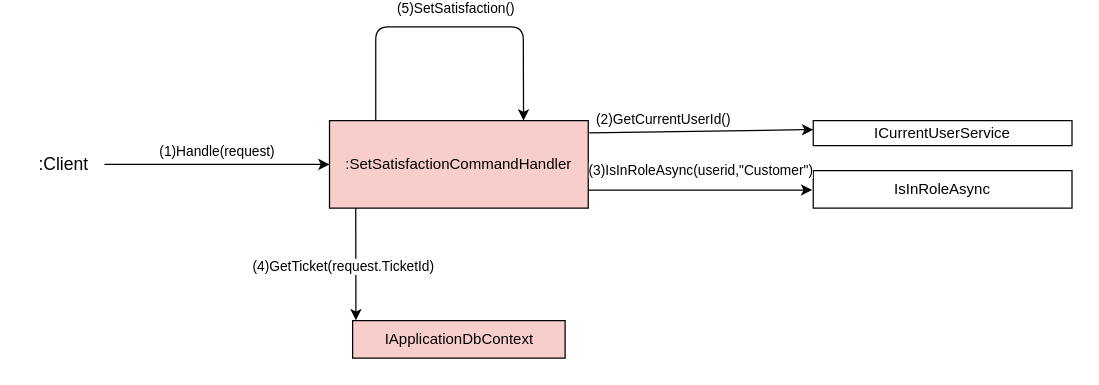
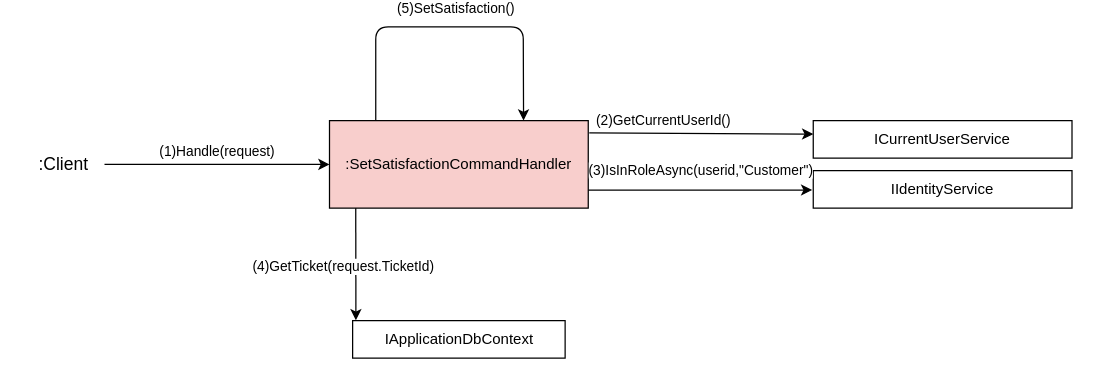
  <mxCell id="0" />
  <mxCell id="1" parent="0" />
  <mxCell id="2" value=":&lt;span&gt;SetSatisfactionCommandHandler&lt;/span&gt;" style="rounded=0;whiteSpace=wrap;html=1;fillColor=#f8cecc;" parent="1" vertex="1"><mxGeometry x="263" y="95" width="207" height="70" as="geometry" /></mxCell>
  <mxCell id="3" value="(1)Handle(request)" style="endArrow=classic;html=1;entryX=0;entryY=0.5;entryDx=0;entryDy=0;" parent="1" target="2" edge="1"><mxGeometry y="10" width="50" height="50" relative="1" as="geometry"><mxPoint x="83" y="130" as="sourcePoint" /><mxPoint x="262" y="107.08" as="targetPoint" /><mxPoint as="offset" /></mxGeometry></mxCell>
  <mxCell id="4" value=":Client" style="text;html=1;align=center;verticalAlign=middle;resizable=0;points=[];autosize=1;fontSize=14;" parent="1" vertex="1"><mxGeometry x="20" y="120" width="60" height="20" as="geometry" /></mxCell>
- <mxCell id="5" value="IApplicationDbContext" style="rounded=0;whiteSpace=wrap;html=1;fillColor=#f8cecc;" parent="1" vertex="1"><mxGeometry x="281.5" y="255" width="170" height="30" as="geometry" /></mxCell>
- <mxCell id="6" value="&lt;span&gt;ICurrentUserService&lt;/span&gt;" style="rounded=0;whiteSpace=wrap;html=1;" parent="1" vertex="1"><mxGeometry x="650" y="95" width="207" height="20" as="geometry" /></mxCell>
+ <mxCell id="5" value="IApplicationDbContext" style="rounded=0;whiteSpace=wrap;html=1;" parent="1" vertex="1"><mxGeometry x="281.5" y="255" width="170" height="30" as="geometry" /></mxCell>
+ <mxCell id="6" value="&lt;span&gt;ICurrentUserService&lt;/span&gt;" style="rounded=0;whiteSpace=wrap;html=1;" parent="1" vertex="1"><mxGeometry x="650" y="95" width="207" height="30" as="geometry" /></mxCell>
  <mxCell id="7" value="&lt;span style=&quot;color: rgb(0 , 0 , 0) ; font-family: &amp;#34;helvetica&amp;#34; ; font-size: 11px ; font-style: normal ; font-weight: 400 ; letter-spacing: normal ; text-align: center ; text-indent: 0px ; text-transform: none ; word-spacing: 0px ; background-color: rgb(255 , 255 , 255) ; display: inline ; float: none&quot;&gt;(2)GetCurrentUserId()&lt;/span&gt;" style="endArrow=classic;html=1;exitX=1.004;exitY=0.14;exitDx=0;exitDy=0;entryX=0;entryY=0.36;entryDx=0;entryDy=0;entryPerimeter=0;exitPerimeter=0;" parent="1" source="2" target="6" edge="1"><mxGeometry x="-0.34" y="10" width="50" height="50" relative="1" as="geometry"><mxPoint x="450" y="135" as="sourcePoint" /><mxPoint x="570" y="130" as="targetPoint" /><Array as="points" /><mxPoint as="offset" /></mxGeometry></mxCell>
  <mxCell id="8" value="&lt;span style=&quot;color: rgb(0 , 0 , 0) ; font-family: &amp;#34;helvetica&amp;#34; ; font-size: 11px ; font-style: normal ; font-weight: 400 ; letter-spacing: normal ; text-align: center ; text-indent: 0px ; text-transform: none ; word-spacing: 0px ; background-color: rgb(255 , 255 , 255) ; display: inline ; float: none&quot;&gt;(5)SetSatisfaction()&lt;/span&gt;" style="endArrow=classic;html=1;exitX=1;exitY=0;exitDx=0;exitDy=0;entryX=0.75;entryY=0;entryDx=0;entryDy=0;" parent="1" target="2" edge="1"><mxGeometry x="0.041" y="15" width="50" height="50" relative="1" as="geometry"><mxPoint x="300" y="95" as="sourcePoint" /><mxPoint x="503.532" y="20.3" as="targetPoint" /><Array as="points"><mxPoint x="300" y="20" /><mxPoint x="418" y="20" /></Array><mxPoint as="offset" /></mxGeometry></mxCell>
- <mxCell id="9" value="&lt;span&gt;IsInRoleAsync&lt;/span&gt;" style="rounded=0;whiteSpace=wrap;html=1;" vertex="1" parent="1"><mxGeometry x="650" y="135" width="207" height="30" as="geometry" /></mxCell>
+ <mxCell id="9" value="&lt;span&gt;IIdentityService&lt;/span&gt;" style="rounded=0;whiteSpace=wrap;html=1;" vertex="1" parent="1"><mxGeometry x="650" y="135" width="207" height="30" as="geometry" /></mxCell>
  <mxCell id="10" value="&lt;span style=&quot;color: rgb(0 , 0 , 0) ; font-family: &amp;#34;helvetica&amp;#34; ; font-size: 11px ; font-style: normal ; font-weight: 400 ; letter-spacing: normal ; text-align: center ; text-indent: 0px ; text-transform: none ; word-spacing: 0px ; background-color: rgb(255 , 255 , 255) ; display: inline ; float: none&quot;&gt;(3)IsInRoleAsync(userid,&quot;Customer&quot;)&lt;/span&gt;" style="endArrow=classic;html=1;exitX=1;exitY=0.793;exitDx=0;exitDy=0;entryX=0;entryY=0.36;entryDx=0;entryDy=0;entryPerimeter=0;exitPerimeter=0;" edge="1" parent="1" source="2"><mxGeometry x="0.005" y="16" width="50" height="50" relative="1" as="geometry"><mxPoint x="469.998" y="149.5" as="sourcePoint" /><mxPoint x="649.17" y="150.5" as="targetPoint" /><Array as="points" /><mxPoint as="offset" /></mxGeometry></mxCell>
  <mxCell id="11" value="(4)GetTicket(request.TicketId)" style="endArrow=classic;html=1;exitX=0.91;exitY=1.004;exitDx=0;exitDy=0;entryX=1;entryY=0;entryDx=0;entryDy=0;exitPerimeter=0;" edge="1" parent="1"><mxGeometry x="0.054" y="-10" width="50" height="50" relative="1" as="geometry"><mxPoint x="284" y="165" as="sourcePoint" /><mxPoint x="284.13" y="254.72" as="targetPoint" /><Array as="points" /><mxPoint as="offset" /></mxGeometry></mxCell>
